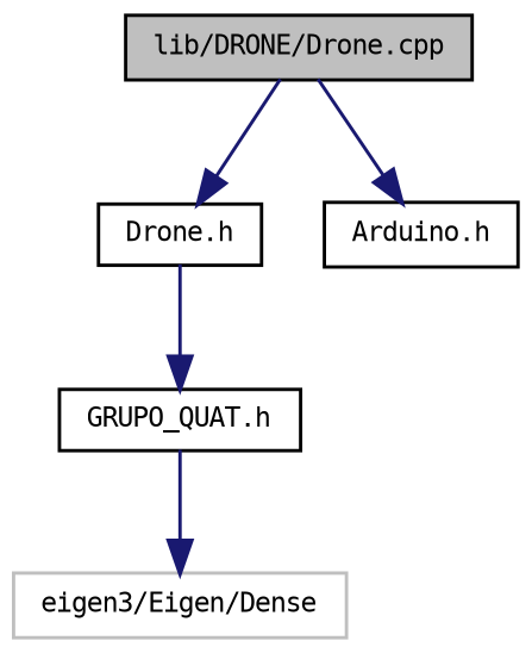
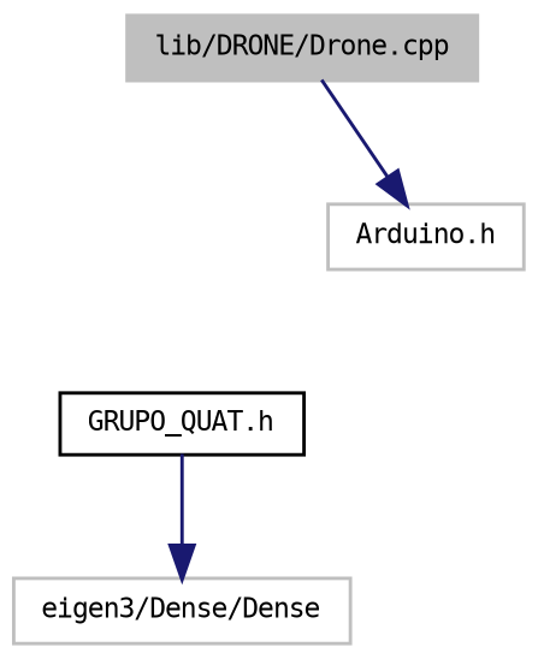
  digraph {
    node [color=black fontname=DejaVuSansMono fontsize=8 shape=record]
    edge [color=midnightblue fontname=DejaVuSansMono fontsize=8 labelfontname=DejaVuSansMono labelfontsize=8 style=solid]
-   n1 [fillcolor=grey75 fontcolor=black height=0.2 label="lib/DRONE/Drone.cpp" style=filled width=0.4]
-   n2 [height=0.2 label="Drone.h" width=0.4]
-   n3 [height=0.2 label="Arduino.h" width=0.4]
+   n1 [color=grey75 fillcolor=grey75 fontcolor=black height=0.2 label="lib/DRONE/Drone.cpp" style=filled width=0.4]
+   n3 [color=grey75 height=0.2 label="Arduino.h" width=0.4]
    n4 [height=0.2 label="GRUPO_QUAT.h" width=0.4]
-   n5 [color=grey75 height=0.2 label="eigen3/Eigen/Dense" width=0.4]
-   n1 -> n2
+   n5 [color=grey75 height=0.2 label="eigen3/Dense/Dense" width=0.4]
    n1 -> n3
-   n2 -> n4
    n4 -> n5
  }
